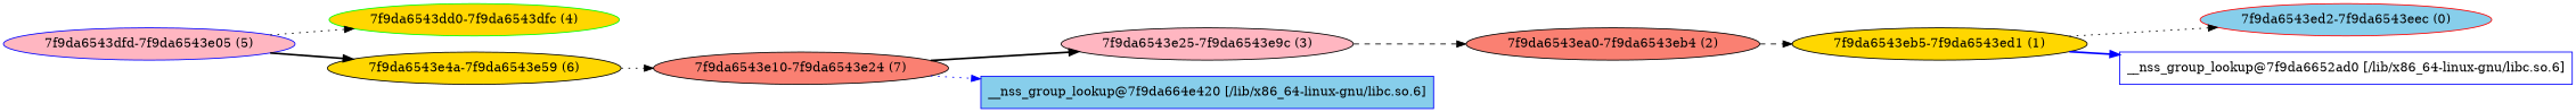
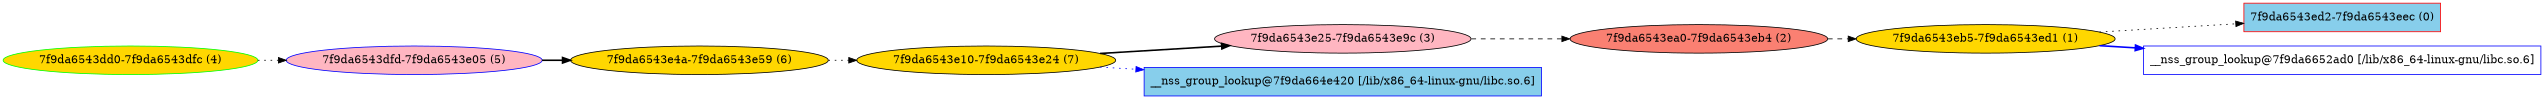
  digraph {
    rankdir=LR
    node [fillcolor=gold style=filled]
    edge [style=dotted]
-   n1 [color=red fillcolor=skyblue label="7f9da6543ed2-7f9da6543eec (0)"]
+   n1 [color=red fillcolor=skyblue label="7f9da6543ed2-7f9da6543eec (0)" shape=box]
    n2 [label="7f9da6543eb5-7f9da6543ed1 (1)"]
    n3 [color=blue fillcolor=white label="__nss_group_lookup@7f9da6652ad0 [/lib/x86_64-linux-gnu/libc.so.6]" shape=rectangle]
    n4 [fillcolor=salmon label="7f9da6543ea0-7f9da6543eb4 (2)"]
    n5 [fillcolor=lightpink label="7f9da6543e25-7f9da6543e9c (3)"]
    n6 [color=green label="7f9da6543dd0-7f9da6543dfc (4)"]
    n7 [color=blue fillcolor=lightpink label="7f9da6543dfd-7f9da6543e05 (5)"]
    n8 [label="7f9da6543e4a-7f9da6543e59 (6)"]
-   n9 [fillcolor=salmon label="7f9da6543e10-7f9da6543e24 (7)"]
+   n9 [label="7f9da6543e10-7f9da6543e24 (7)"]
    n10 [color=blue fillcolor=skyblue label="__nss_group_lookup@7f9da664e420 [/lib/x86_64-linux-gnu/libc.so.6]" shape=rectangle]
    n2 -> n1
    n2 -> n3 [color=blue style=bold]
    n4 -> n2 [style=dashed]
    n5 -> n4 [style=dashed]
-   n7 -> n6
+   n6 -> n7
    n7 -> n8 [style=bold]
    n8 -> n9
    n9 -> n5 [style=bold]
    n9 -> n10 [color=blue]
  }
